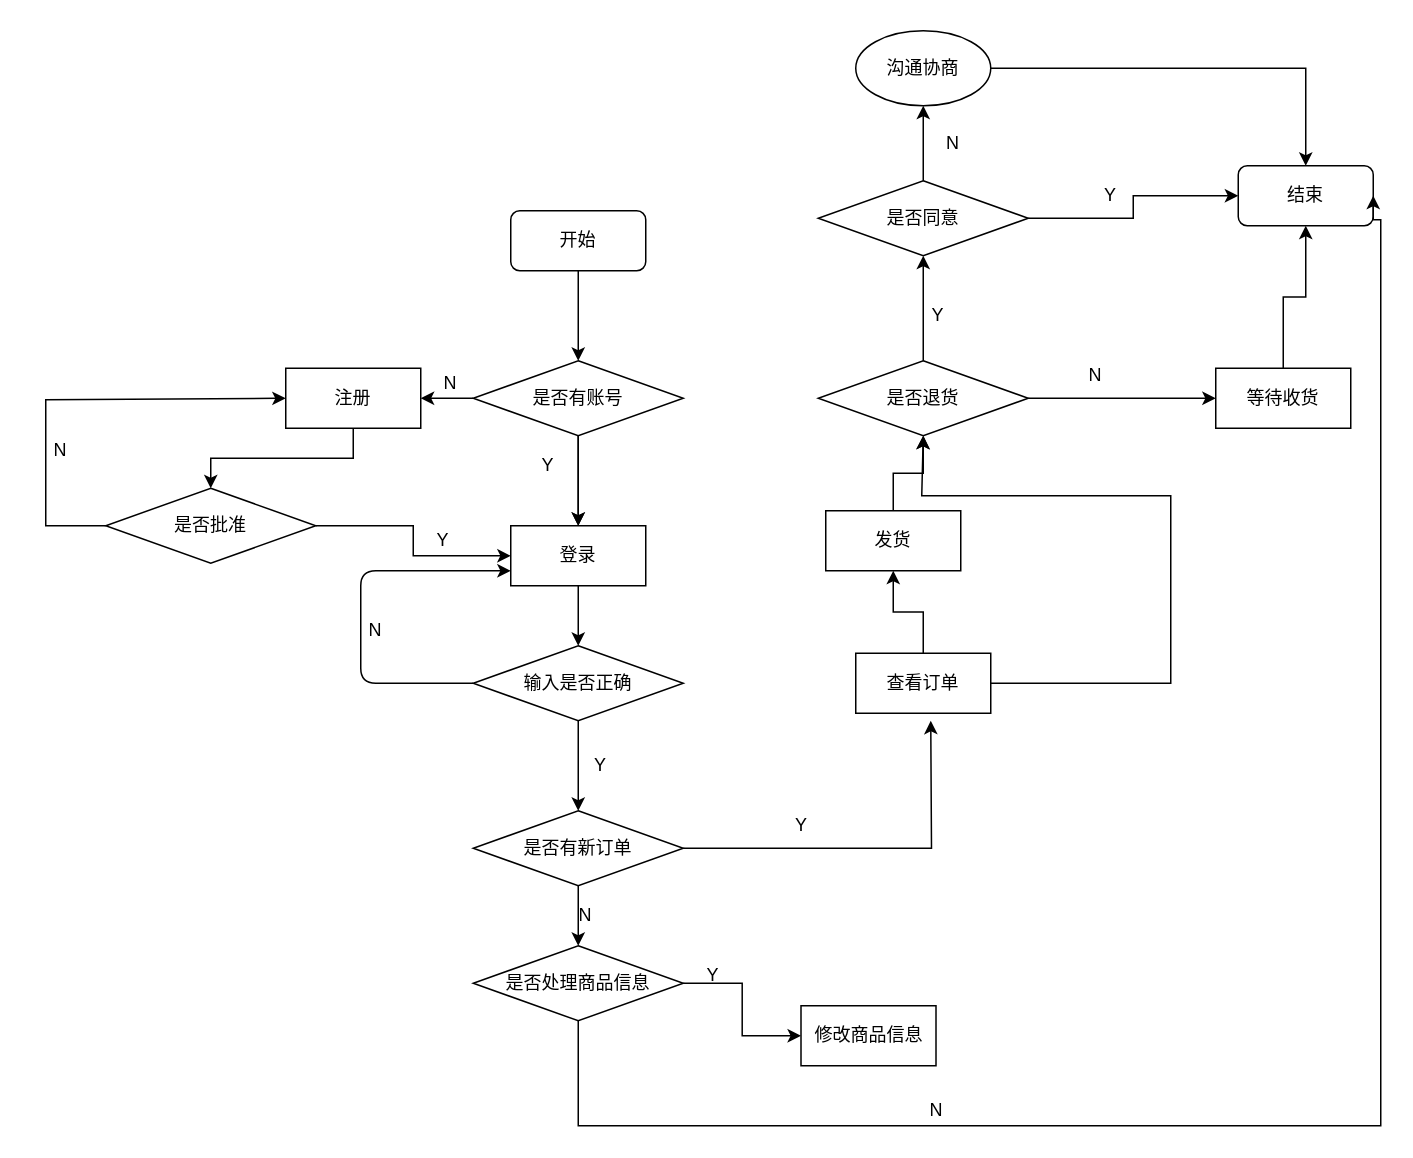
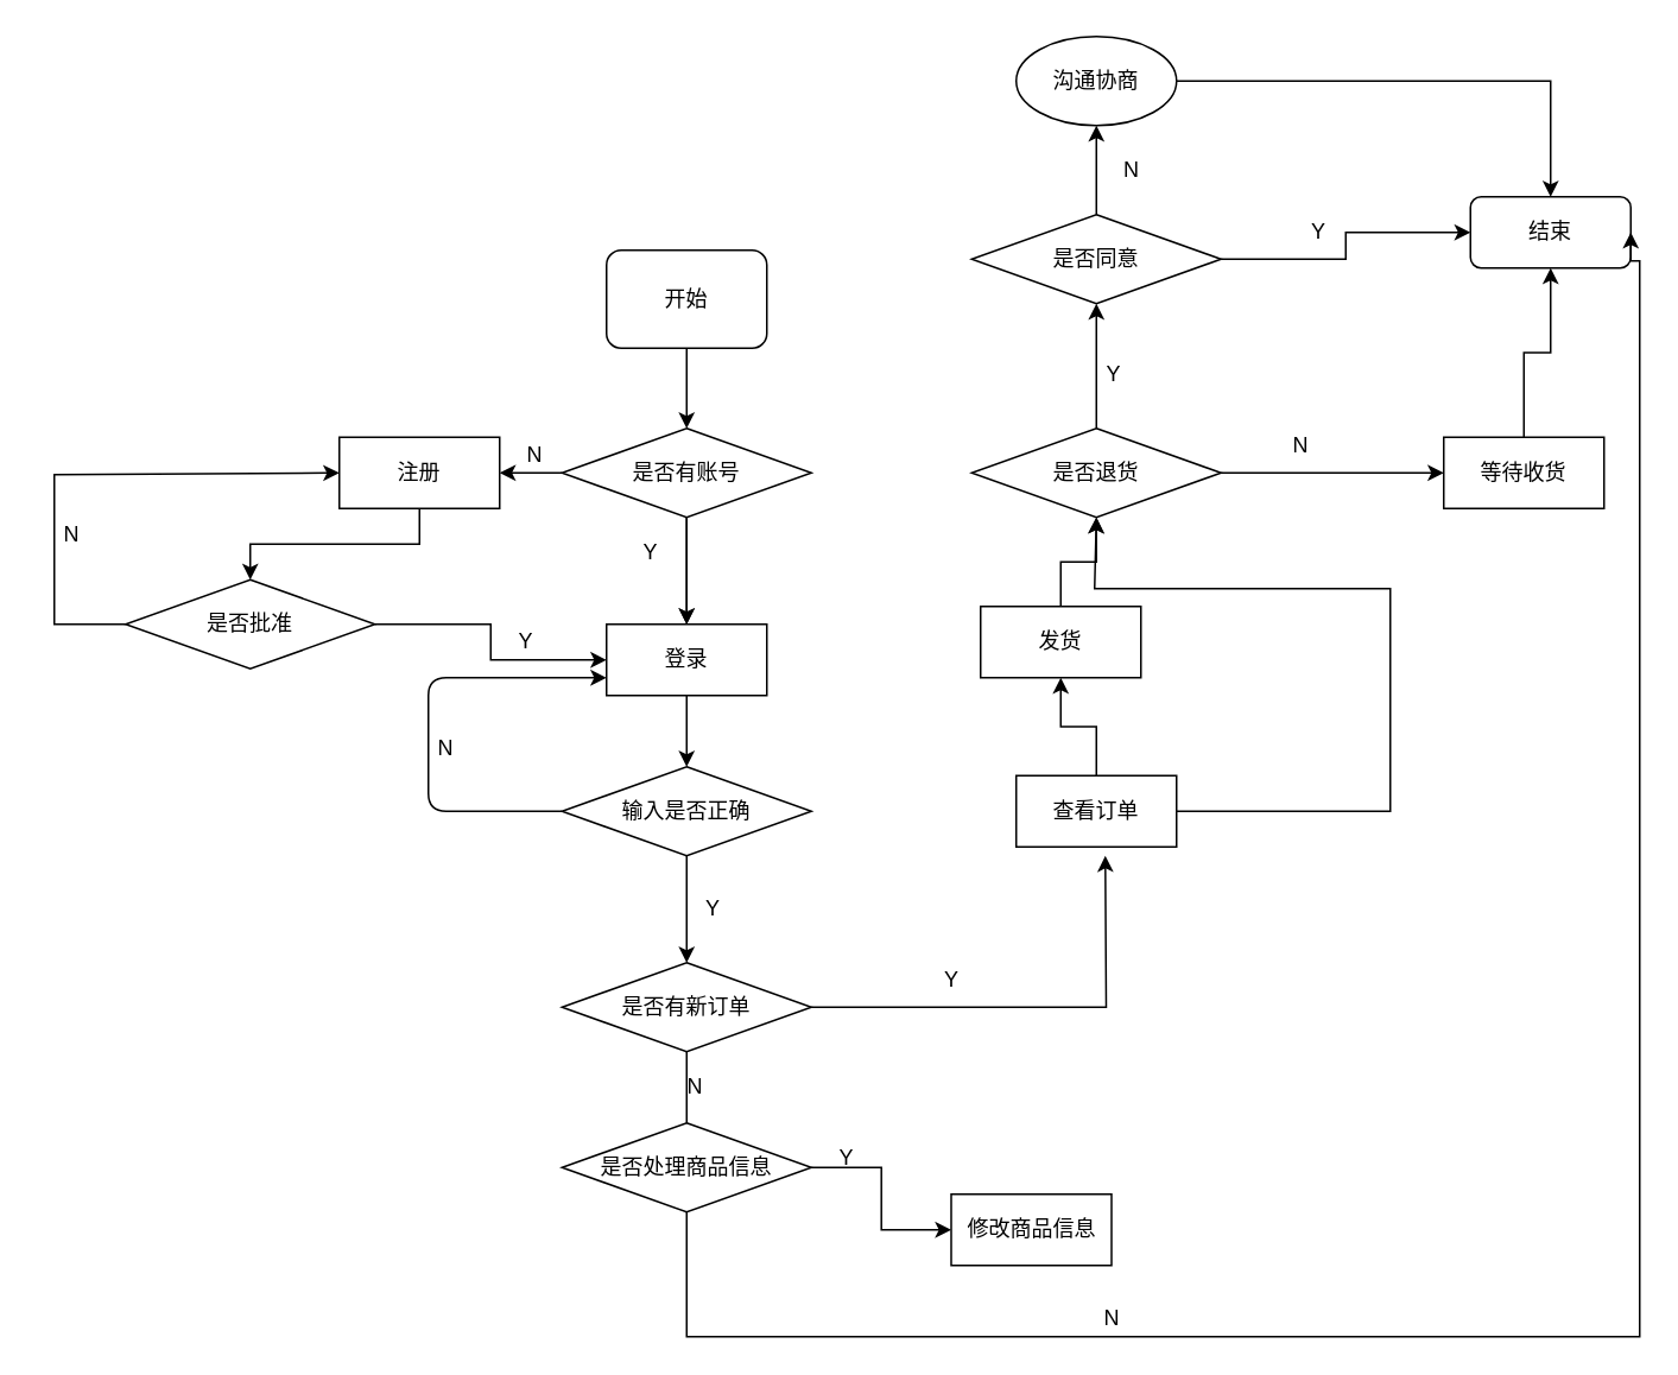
  <mxCell id="0" />
  <mxCell id="1" parent="0" />
  <mxCell id="2" style="edgeStyle=orthogonalEdgeStyle;rounded=0;orthogonalLoop=1;jettySize=auto;html=1;entryX=0.5;entryY=0;entryDx=0;entryDy=0;" edge="1" parent="1" source="3" target="7"><mxGeometry relative="1" as="geometry" /></mxCell>
- <mxCell id="3" value="开始" style="rounded=1;whiteSpace=wrap;html=1;" vertex="1" parent="1"><mxGeometry x="340" y="140" width="90" height="40" as="geometry" /></mxCell>
+ <mxCell id="3" value="开始" style="rounded=1;whiteSpace=wrap;html=1;" vertex="1" parent="1"><mxGeometry x="340" y="140" width="90" height="55" as="geometry" /></mxCell>
  <mxCell id="4" style="edgeStyle=orthogonalEdgeStyle;rounded=0;orthogonalLoop=1;jettySize=auto;html=1;entryX=1;entryY=0.5;entryDx=0;entryDy=0;" edge="1" parent="1" source="7" target="9"><mxGeometry relative="1" as="geometry" /></mxCell>
  <mxCell id="5" style="edgeStyle=orthogonalEdgeStyle;rounded=0;orthogonalLoop=1;jettySize=auto;html=1;exitX=0.5;exitY=1;exitDx=0;exitDy=0;" edge="1" parent="1" source="7" target="11"><mxGeometry relative="1" as="geometry" /></mxCell>
  <mxCell id="6" value="" style="edgeStyle=orthogonalEdgeStyle;rounded=0;orthogonalLoop=1;jettySize=auto;html=1;" edge="1" parent="1" source="7" target="11"><mxGeometry relative="1" as="geometry" /></mxCell>
  <mxCell id="7" value="是否有账号" style="rhombus;whiteSpace=wrap;html=1;" vertex="1" parent="1"><mxGeometry x="315" y="240" width="140" height="50" as="geometry" /></mxCell>
  <mxCell id="8" style="edgeStyle=orthogonalEdgeStyle;rounded=0;orthogonalLoop=1;jettySize=auto;html=1;entryX=0.5;entryY=0;entryDx=0;entryDy=0;" edge="1" parent="1" source="9" target="31"><mxGeometry relative="1" as="geometry" /></mxCell>
  <mxCell id="9" value="注册" style="rounded=0;whiteSpace=wrap;html=1;" vertex="1" parent="1"><mxGeometry x="190" y="245" width="90" height="40" as="geometry" /></mxCell>
  <mxCell id="10" style="edgeStyle=orthogonalEdgeStyle;rounded=0;orthogonalLoop=1;jettySize=auto;html=1;exitX=0.5;exitY=1;exitDx=0;exitDy=0;entryX=0.5;entryY=0;entryDx=0;entryDy=0;" edge="1" parent="1" source="11" target="13"><mxGeometry relative="1" as="geometry" /></mxCell>
  <mxCell id="11" value="登录" style="rounded=0;whiteSpace=wrap;html=1;" vertex="1" parent="1"><mxGeometry x="340" y="350" width="90" height="40" as="geometry" /></mxCell>
  <mxCell id="12" style="edgeStyle=orthogonalEdgeStyle;rounded=0;orthogonalLoop=1;jettySize=auto;html=1;exitX=0.5;exitY=1;exitDx=0;exitDy=0;" edge="1" parent="1" source="13" target="45"><mxGeometry relative="1" as="geometry" /></mxCell>
  <mxCell id="13" value="输入是否正确" style="rhombus;whiteSpace=wrap;html=1;" vertex="1" parent="1"><mxGeometry x="315" y="430" width="140" height="50" as="geometry" /></mxCell>
  <mxCell id="14" style="edgeStyle=orthogonalEdgeStyle;rounded=0;orthogonalLoop=1;jettySize=auto;html=1;entryX=0.5;entryY=1;entryDx=0;entryDy=0;" edge="1" parent="1" source="16" target="18"><mxGeometry relative="1" as="geometry" /></mxCell>
  <mxCell id="15" style="edgeStyle=orthogonalEdgeStyle;rounded=0;orthogonalLoop=1;jettySize=auto;html=1;entryX=0.5;entryY=1;entryDx=0;entryDy=0;" edge="1" parent="1" source="16" target="21"><mxGeometry relative="1" as="geometry"><mxPoint x="780" y="310" as="targetPoint" /><Array as="points"><mxPoint x="780" y="455" /><mxPoint x="780" y="330" /><mxPoint x="614" y="330" /></Array></mxGeometry></mxCell>
  <mxCell id="16" value="查看订单" style="rounded=0;whiteSpace=wrap;html=1;" vertex="1" parent="1"><mxGeometry x="570" y="435" width="90" height="40" as="geometry" /></mxCell>
  <mxCell id="17" style="edgeStyle=orthogonalEdgeStyle;rounded=0;orthogonalLoop=1;jettySize=auto;html=1;exitX=0.5;exitY=0;exitDx=0;exitDy=0;entryX=0.5;entryY=1;entryDx=0;entryDy=0;" edge="1" parent="1" source="18" target="21"><mxGeometry relative="1" as="geometry" /></mxCell>
  <mxCell id="18" value="发货" style="rounded=0;whiteSpace=wrap;html=1;" vertex="1" parent="1"><mxGeometry x="550" y="340" width="90" height="40" as="geometry" /></mxCell>
  <mxCell id="19" style="edgeStyle=orthogonalEdgeStyle;rounded=0;orthogonalLoop=1;jettySize=auto;html=1;exitX=0.5;exitY=0;exitDx=0;exitDy=0;entryX=0.5;entryY=1;entryDx=0;entryDy=0;" edge="1" parent="1" source="21" target="36"><mxGeometry relative="1" as="geometry" /></mxCell>
  <mxCell id="20" style="edgeStyle=orthogonalEdgeStyle;rounded=0;orthogonalLoop=1;jettySize=auto;html=1;" edge="1" parent="1" source="21"><mxGeometry relative="1" as="geometry"><mxPoint x="810" y="265" as="targetPoint" /></mxGeometry></mxCell>
  <mxCell id="21" value="是否退货" style="rhombus;whiteSpace=wrap;html=1;" vertex="1" parent="1"><mxGeometry x="545" y="240" width="140" height="50" as="geometry" /></mxCell>
  <mxCell id="22" value="结束" style="rounded=1;whiteSpace=wrap;html=1;" vertex="1" parent="1"><mxGeometry x="825" y="110" width="90" height="40" as="geometry" /></mxCell>
  <mxCell id="23" value="N" style="text;html=1;strokeColor=none;fillColor=none;align=center;verticalAlign=middle;whiteSpace=wrap;rounded=0;" vertex="1" parent="1"><mxGeometry x="280" y="245" width="40" height="20" as="geometry" /></mxCell>
  <mxCell id="24" value="Y" style="text;html=1;strokeColor=none;fillColor=none;align=center;verticalAlign=middle;whiteSpace=wrap;rounded=0;" vertex="1" parent="1"><mxGeometry x="345" y="300" width="40" height="20" as="geometry" /></mxCell>
  <mxCell id="25" value="Y" style="text;html=1;strokeColor=none;fillColor=none;align=center;verticalAlign=middle;whiteSpace=wrap;rounded=0;" vertex="1" parent="1"><mxGeometry x="605" y="200" width="40" height="20" as="geometry" /></mxCell>
  <mxCell id="26" value="N" style="text;html=1;strokeColor=none;fillColor=none;align=center;verticalAlign=middle;whiteSpace=wrap;rounded=0;" vertex="1" parent="1"><mxGeometry x="710" y="240" width="40" height="20" as="geometry" /></mxCell>
  <mxCell id="27" value="" style="endArrow=classic;html=1;exitX=0;exitY=0.5;exitDx=0;exitDy=0;entryX=0;entryY=0.75;entryDx=0;entryDy=0;" edge="1" parent="1" source="13" target="11"><mxGeometry width="50" height="50" relative="1" as="geometry"><mxPoint x="210" y="510" as="sourcePoint" /><mxPoint x="260" y="460" as="targetPoint" /><Array as="points"><mxPoint x="240" y="455" /><mxPoint x="240" y="380" /></Array></mxGeometry></mxCell>
  <mxCell id="28" value="N" style="text;html=1;strokeColor=none;fillColor=none;align=center;verticalAlign=middle;whiteSpace=wrap;rounded=0;" vertex="1" parent="1"><mxGeometry x="230" y="410" width="40" height="20" as="geometry" /></mxCell>
  <mxCell id="29" style="edgeStyle=orthogonalEdgeStyle;rounded=0;orthogonalLoop=1;jettySize=auto;html=1;entryX=0;entryY=0.5;entryDx=0;entryDy=0;" edge="1" parent="1" source="31" target="11"><mxGeometry relative="1" as="geometry" /></mxCell>
  <mxCell id="30" style="edgeStyle=orthogonalEdgeStyle;rounded=0;orthogonalLoop=1;jettySize=auto;html=1;entryX=0;entryY=0.5;entryDx=0;entryDy=0;" edge="1" parent="1" source="31" target="9"><mxGeometry relative="1" as="geometry"><mxPoint x="30" y="260" as="targetPoint" /><Array as="points"><mxPoint x="30" y="350" /><mxPoint x="30" y="266" /></Array></mxGeometry></mxCell>
  <mxCell id="31" value="是否批准" style="rhombus;whiteSpace=wrap;html=1;" vertex="1" parent="1"><mxGeometry x="70" y="325" width="140" height="50" as="geometry" /></mxCell>
  <mxCell id="32" value="Y" style="text;html=1;strokeColor=none;fillColor=none;align=center;verticalAlign=middle;whiteSpace=wrap;rounded=0;" vertex="1" parent="1"><mxGeometry x="275" y="350" width="40" height="20" as="geometry" /></mxCell>
  <mxCell id="33" value="N" style="text;html=1;strokeColor=none;fillColor=none;align=center;verticalAlign=middle;whiteSpace=wrap;rounded=0;" vertex="1" parent="1"><mxGeometry x="20" y="290" width="40" height="20" as="geometry" /></mxCell>
  <mxCell id="34" style="edgeStyle=orthogonalEdgeStyle;rounded=0;orthogonalLoop=1;jettySize=auto;html=1;exitX=1;exitY=0.5;exitDx=0;exitDy=0;entryX=0;entryY=0.5;entryDx=0;entryDy=0;" edge="1" parent="1" source="36" target="22"><mxGeometry relative="1" as="geometry" /></mxCell>
  <mxCell id="35" style="edgeStyle=orthogonalEdgeStyle;rounded=0;orthogonalLoop=1;jettySize=auto;html=1;exitX=0.5;exitY=0;exitDx=0;exitDy=0;entryX=0.5;entryY=1;entryDx=0;entryDy=0;" edge="1" parent="1" source="36" target="41"><mxGeometry relative="1" as="geometry" /></mxCell>
  <mxCell id="36" value="是否同意" style="rhombus;whiteSpace=wrap;html=1;" vertex="1" parent="1"><mxGeometry x="545" y="120" width="140" height="50" as="geometry" /></mxCell>
  <mxCell id="37" value="Y" style="text;html=1;strokeColor=none;fillColor=none;align=center;verticalAlign=middle;whiteSpace=wrap;rounded=0;" vertex="1" parent="1"><mxGeometry x="720" y="120" width="40" height="20" as="geometry" /></mxCell>
  <mxCell id="38" style="edgeStyle=orthogonalEdgeStyle;rounded=0;orthogonalLoop=1;jettySize=auto;html=1;entryX=0.5;entryY=1;entryDx=0;entryDy=0;" edge="1" parent="1" source="39" target="22"><mxGeometry relative="1" as="geometry" /></mxCell>
  <mxCell id="39" value="等待收货" style="rounded=0;whiteSpace=wrap;html=1;" vertex="1" parent="1"><mxGeometry x="810" y="245" width="90" height="40" as="geometry" /></mxCell>
  <mxCell id="40" style="edgeStyle=orthogonalEdgeStyle;rounded=0;orthogonalLoop=1;jettySize=auto;html=1;entryX=0.5;entryY=0;entryDx=0;entryDy=0;" edge="1" parent="1" source="41" target="22"><mxGeometry relative="1" as="geometry" /></mxCell>
  <mxCell id="41" value="沟通协商" style="ellipse;whiteSpace=wrap;html=1;" vertex="1" parent="1"><mxGeometry x="570" y="20" width="90" height="50" as="geometry" /></mxCell>
  <mxCell id="42" value="N" style="text;html=1;strokeColor=none;fillColor=none;align=center;verticalAlign=middle;whiteSpace=wrap;rounded=0;" vertex="1" parent="1"><mxGeometry x="615" y="85" width="40" height="20" as="geometry" /></mxCell>
  <mxCell id="43" style="edgeStyle=orthogonalEdgeStyle;rounded=0;orthogonalLoop=1;jettySize=auto;html=1;exitX=1;exitY=0.5;exitDx=0;exitDy=0;" edge="1" parent="1" source="45"><mxGeometry relative="1" as="geometry"><mxPoint x="620" y="480" as="targetPoint" /></mxGeometry></mxCell>
- <mxCell id="44" style="edgeStyle=orthogonalEdgeStyle;rounded=0;orthogonalLoop=1;jettySize=auto;html=1;exitX=0.5;exitY=1;exitDx=0;exitDy=0;entryX=0.5;entryY=0;entryDx=0;entryDy=0;" edge="1" parent="1" source="45" target="50"><mxGeometry relative="1" as="geometry" /></mxCell>
+ <mxCell id="44" style="edgeStyle=orthogonalEdgeStyle;rounded=0;orthogonalLoop=1;jettySize=auto;html=1;exitX=0.5;exitY=1;exitDx=0;exitDy=0;entryX=0.5;entryY=0;entryDx=0;entryDy=0;endArrow=none;" edge="1" parent="1" source="45" target="50"><mxGeometry relative="1" as="geometry" /></mxCell>
  <mxCell id="45" value="是否有新订单" style="rhombus;whiteSpace=wrap;html=1;" vertex="1" parent="1"><mxGeometry x="315" y="540" width="140" height="50" as="geometry" /></mxCell>
  <mxCell id="46" value="Y" style="text;html=1;strokeColor=none;fillColor=none;align=center;verticalAlign=middle;whiteSpace=wrap;rounded=0;" vertex="1" parent="1"><mxGeometry x="380" y="500" width="40" height="20" as="geometry" /></mxCell>
  <mxCell id="47" value="Y" style="text;html=1;strokeColor=none;fillColor=none;align=center;verticalAlign=middle;whiteSpace=wrap;rounded=0;" vertex="1" parent="1"><mxGeometry x="513.5" y="540" width="40" height="20" as="geometry" /></mxCell>
  <mxCell id="48" style="edgeStyle=orthogonalEdgeStyle;rounded=0;orthogonalLoop=1;jettySize=auto;html=1;" edge="1" parent="1" source="50" target="52"><mxGeometry relative="1" as="geometry" /></mxCell>
  <mxCell id="49" style="edgeStyle=orthogonalEdgeStyle;rounded=0;orthogonalLoop=1;jettySize=auto;html=1;entryX=1;entryY=0.5;entryDx=0;entryDy=0;" edge="1" parent="1" source="50" target="22"><mxGeometry relative="1" as="geometry"><mxPoint x="890" y="580" as="targetPoint" /><Array as="points"><mxPoint x="385" y="750" /><mxPoint x="920" y="750" /><mxPoint x="920" y="146" /></Array></mxGeometry></mxCell>
  <mxCell id="50" value="是否处理商品信息" style="rhombus;whiteSpace=wrap;html=1;" vertex="1" parent="1"><mxGeometry x="315" y="630" width="140" height="50" as="geometry" /></mxCell>
  <mxCell id="51" value="N" style="text;html=1;strokeColor=none;fillColor=none;align=center;verticalAlign=middle;whiteSpace=wrap;rounded=0;" vertex="1" parent="1"><mxGeometry x="370" y="600" width="40" height="20" as="geometry" /></mxCell>
  <mxCell id="52" value="修改商品信息" style="rounded=0;whiteSpace=wrap;html=1;" vertex="1" parent="1"><mxGeometry x="533.5" y="670" width="90" height="40" as="geometry" /></mxCell>
  <mxCell id="53" value="Y" style="text;html=1;strokeColor=none;fillColor=none;align=center;verticalAlign=middle;whiteSpace=wrap;rounded=0;" vertex="1" parent="1"><mxGeometry x="455" y="640" width="40" height="20" as="geometry" /></mxCell>
  <mxCell id="54" value="N" style="text;html=1;strokeColor=none;fillColor=none;align=center;verticalAlign=middle;whiteSpace=wrap;rounded=0;" vertex="1" parent="1"><mxGeometry x="603.5" y="730" width="40" height="20" as="geometry" /></mxCell>
